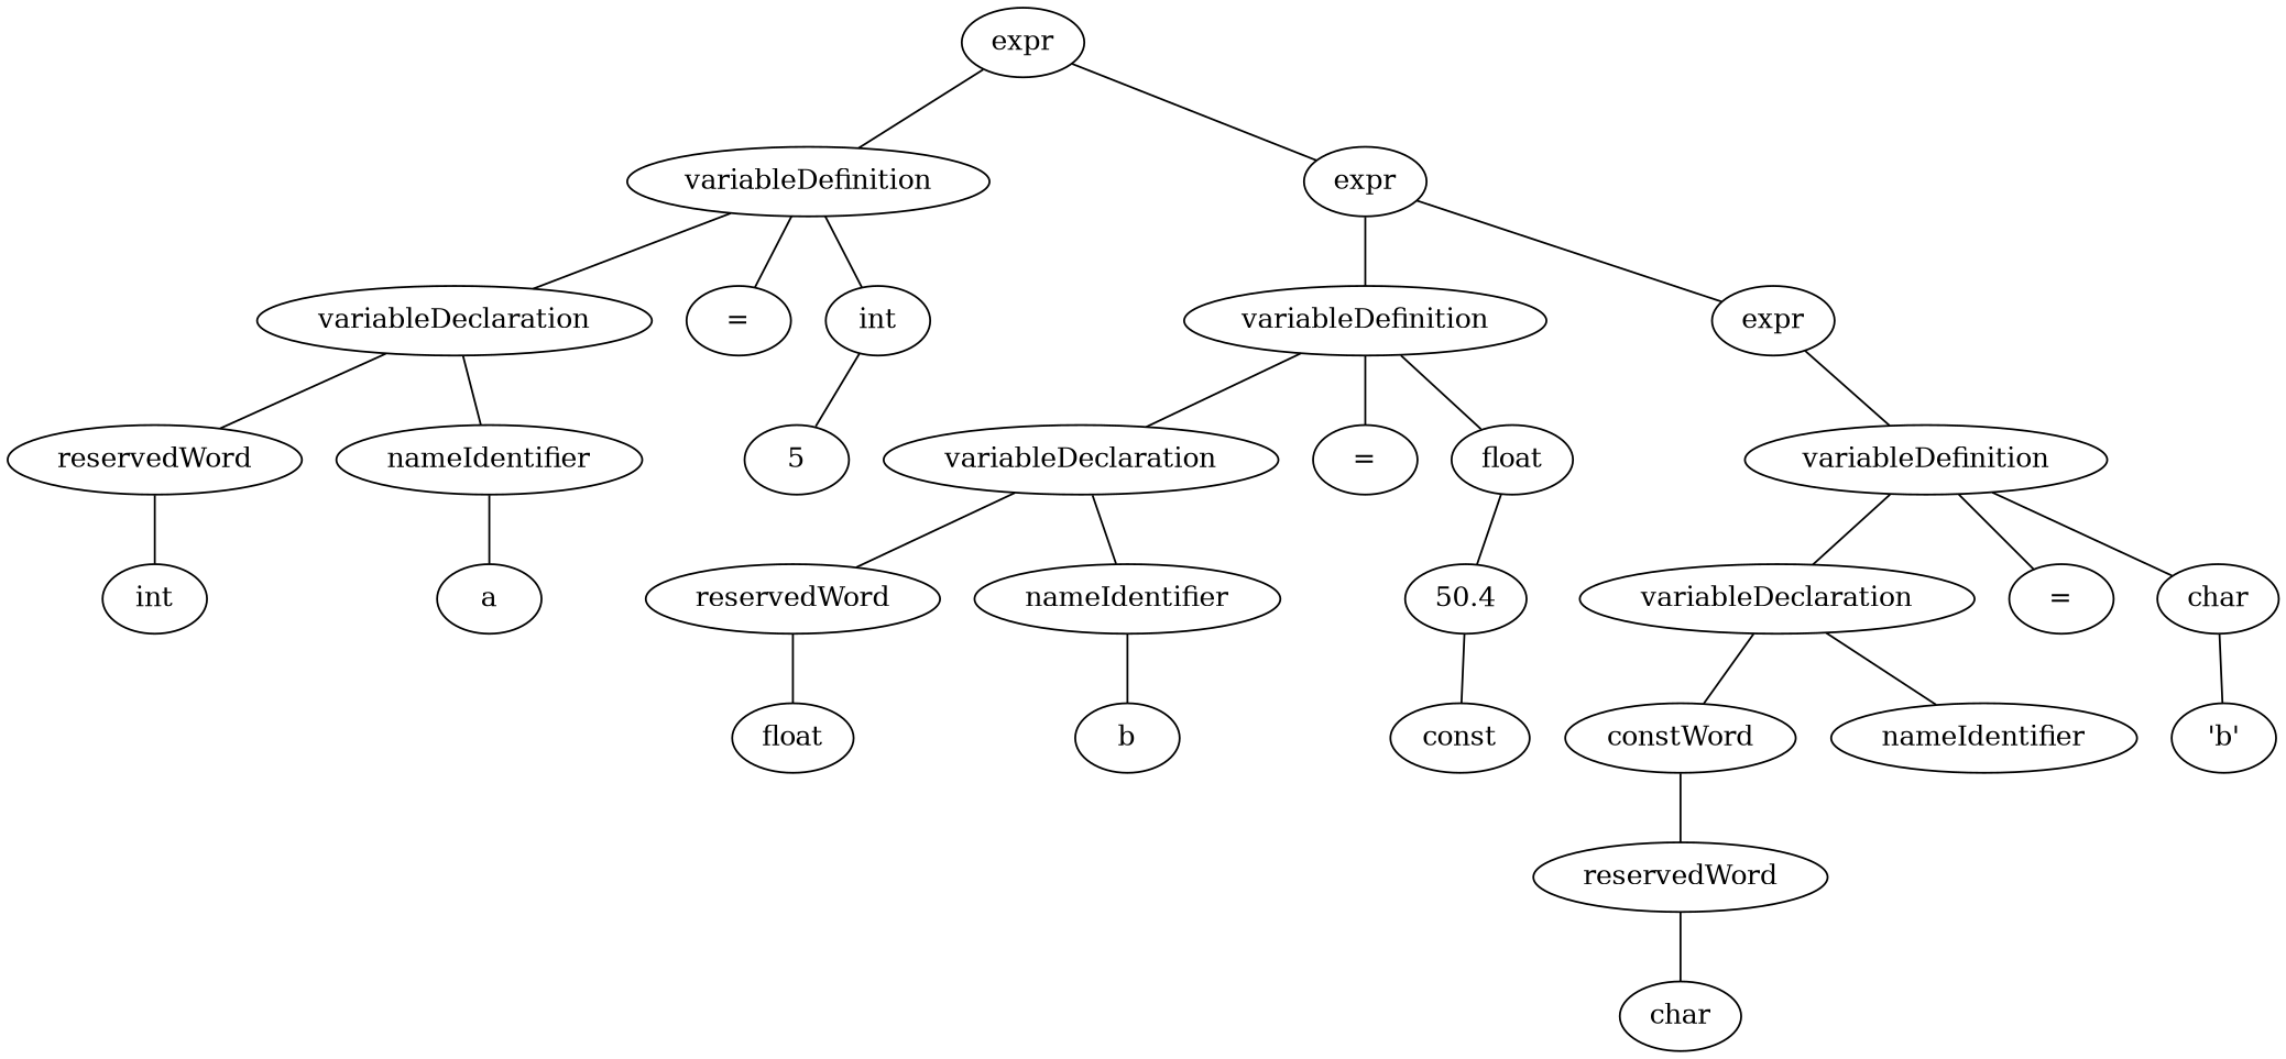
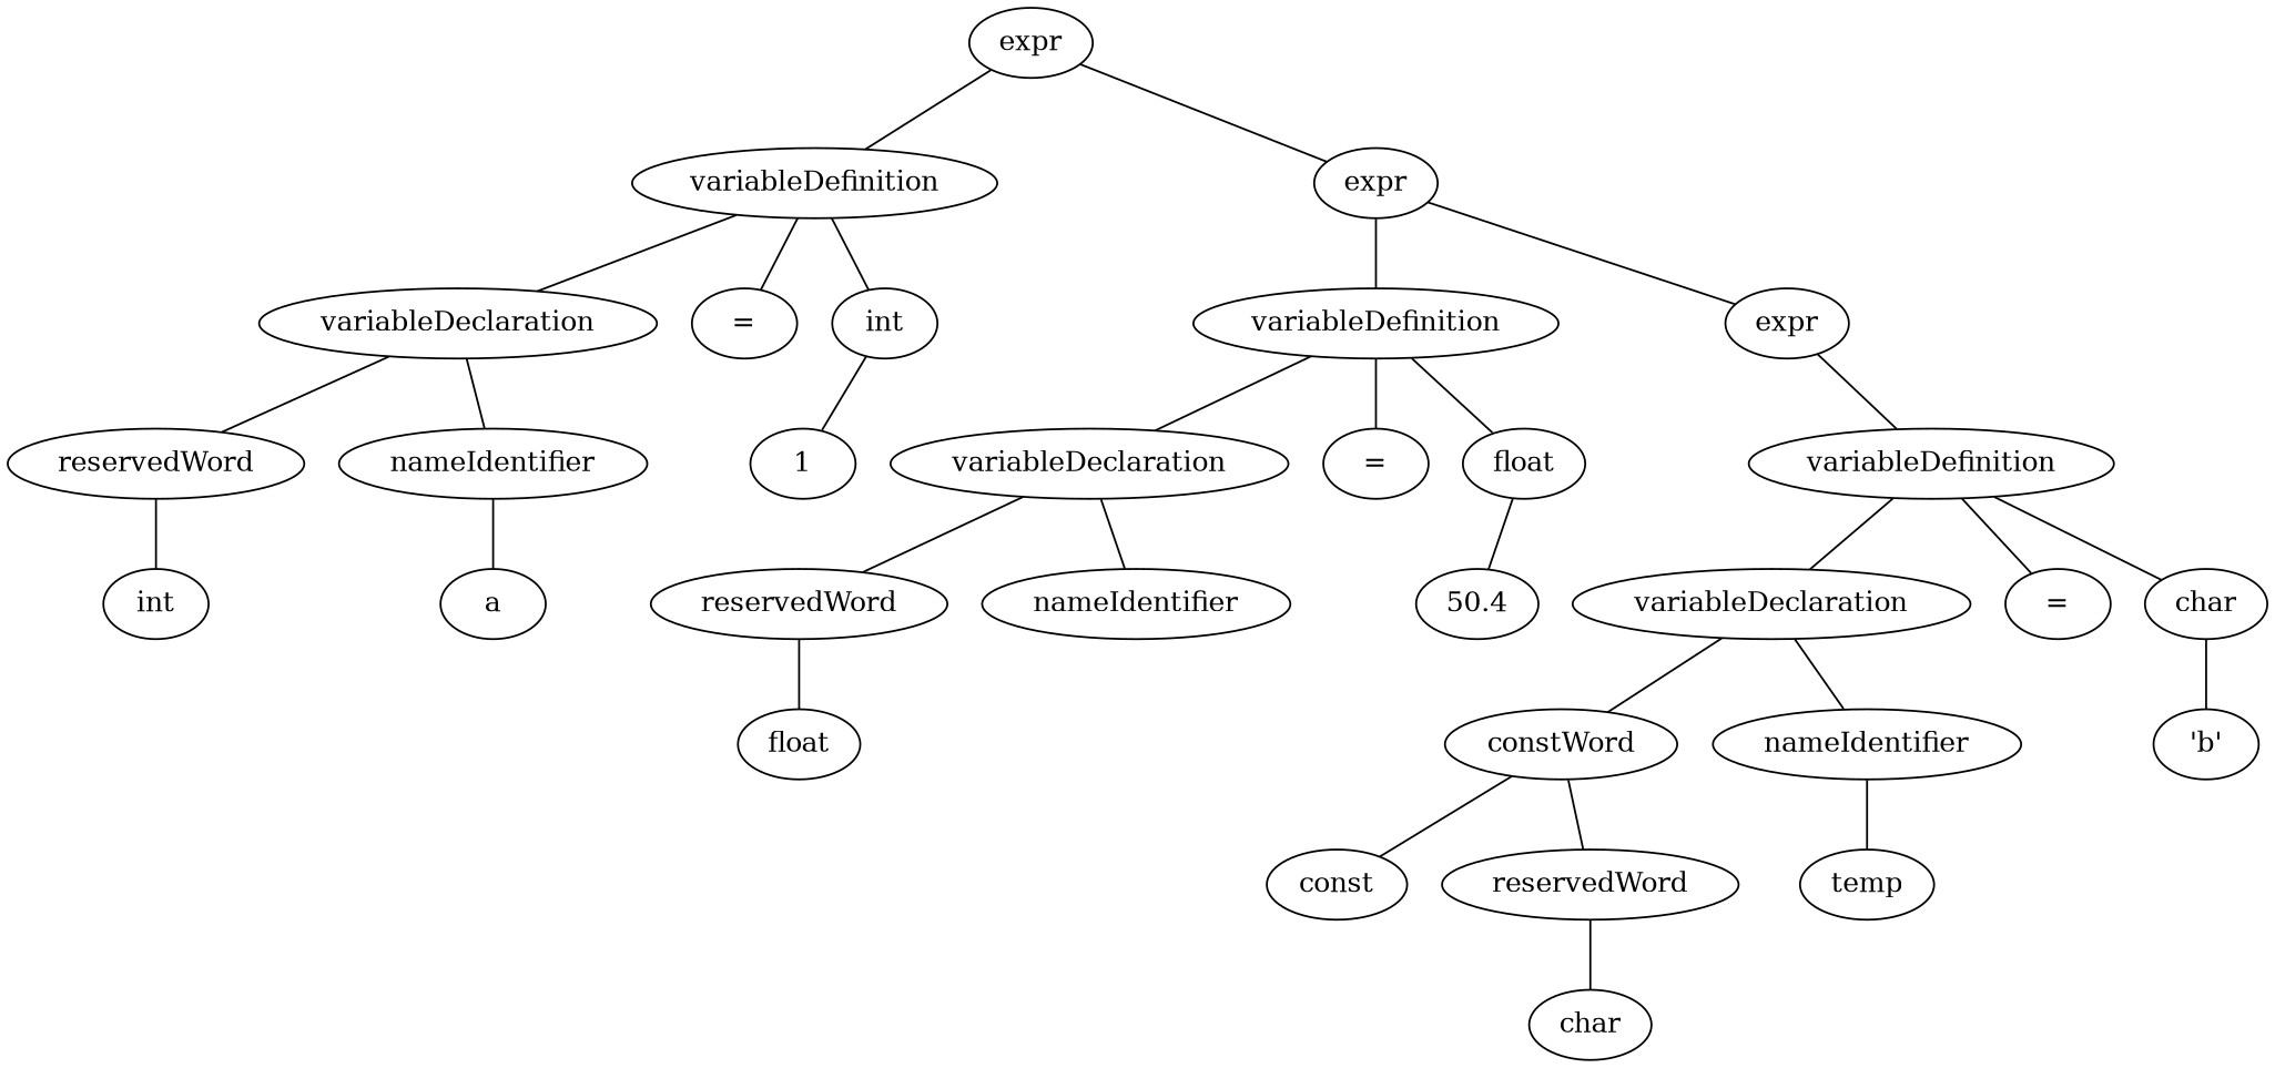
  graph {
    n1 [label=expr]
    n2 [label=variableDefinition]
    n3 [label=expr]
    n4 [label=variableDeclaration]
    n5 [label="="]
    n6 [label=int]
    n7 [label=variableDefinition]
    n8 [label=expr]
    n9 [label=reservedWord]
    n10 [label=nameIdentifier]
-   n11 [label=5]
+   n11 [label=1]
    n12 [label=int]
    n13 [label=a]
    n14 [label=variableDeclaration]
    n15 [label="="]
    n16 [label=float]
    n17 [label=variableDefinition]
    n18 [label=reservedWord]
    n19 [label=nameIdentifier]
    n20 [label=50.4]
    n21 [label=float]
-   n22 [label=b]
    n23 [label=variableDeclaration]
    n24 [label="="]
    n25 [label=char]
    n26 [label=constWord]
    n27 [label=nameIdentifier]
    n28 [label="'b'"]
    n29 [label=const]
    n30 [label=reservedWord]
+   n31 [label=temp]
    n32 [label=char]
    n1 -- n2
    n1 -- n3
    n2 -- n4
    n2 -- n5
    n2 -- n6
    n3 -- n7
    n3 -- n8
    n4 -- n9
    n4 -- n10
    n6 -- n11
    n7 -- n14
    n7 -- n15
    n7 -- n16
    n8 -- n17
    n9 -- n12
    n10 -- n13
    n14 -- n18
    n14 -- n19
    n16 -- n20
    n17 -- n23
    n17 -- n24
    n17 -- n25
    n18 -- n21
-   n19 -- n22
    n23 -- n26
    n23 -- n27
    n25 -- n28
-   n20 -- n29
+   n26 -- n29
    n26 -- n30
+   n27 -- n31
    n30 -- n32
  }
